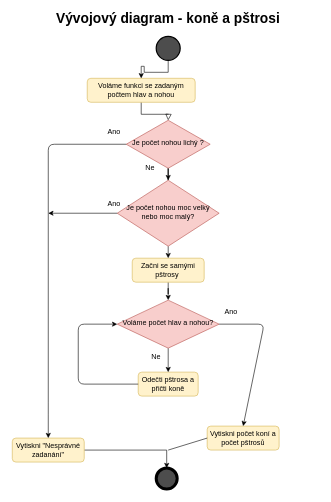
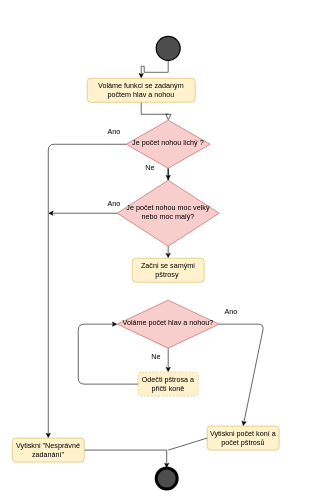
  <mxCell id="0" />
  <mxCell id="1" parent="0" />
  <mxCell id="2" value="" style="rounded=0;html=1;jettySize=auto;orthogonalLoop=1;fontSize=11;endArrow=block;endFill=0;endSize=8;strokeWidth=1;shadow=0;labelBackgroundColor=none;edgeStyle=orthogonalEdgeStyle;entryX=0.5;entryY=0;entryDx=0;entryDy=0;" edge="1" parent="1" source="3"><mxGeometry relative="1" as="geometry"><mxPoint x="280" y="200" as="targetPoint" /></mxGeometry></mxCell>
  <mxCell id="3" value="Voláme funkci se zadaným počtem hlav a nohou" style="rounded=1;whiteSpace=wrap;html=1;fontSize=12;glass=0;strokeWidth=1;shadow=0;fillColor=#fff2cc;strokeColor=#d6b656;" vertex="1" parent="1"><mxGeometry x="145" y="130" width="180" height="40" as="geometry" /></mxCell>
  <mxCell id="4" value="" style="edgeStyle=orthogonalEdgeStyle;rounded=0;orthogonalLoop=1;jettySize=auto;html=1;" edge="1" parent="1" source="5" target="3"><mxGeometry relative="1" as="geometry" /></mxCell>
  <mxCell id="5" value="" style="strokeWidth=2;html=1;shape=mxgraph.flowchart.start_2;whiteSpace=wrap;fillColor=#4D4D4D;" vertex="1" parent="1"><mxGeometry x="260" y="60" width="40" height="40" as="geometry" /></mxCell>
  <mxCell id="6" value="" style="shape=ellipse;html=1;dashed=0;whitespace=wrap;aspect=fixed;strokeWidth=5;perimeter=ellipsePerimeter;fillColor=#4D4D4D;" vertex="1" parent="1"><mxGeometry x="260" y="780" width="35" height="35" as="geometry" /></mxCell>
  <mxCell id="7" value="" style="edgeStyle=orthogonalEdgeStyle;rounded=0;orthogonalLoop=1;jettySize=auto;html=1;" edge="1" parent="1" source="8" target="6"><mxGeometry relative="1" as="geometry" /></mxCell>
  <mxCell id="8" value="Vytiskni &quot;Nesprávné zadanání&quot;" style="rounded=1;whiteSpace=wrap;html=1;fontSize=12;glass=0;strokeWidth=1;shadow=0;fillColor=#fff2cc;strokeColor=#d6b656;" vertex="1" parent="1"><mxGeometry x="20" y="730" width="120" height="40" as="geometry" /></mxCell>
  <mxCell id="9" value="Ano" style="text;html=1;strokeColor=none;fillColor=none;align=center;verticalAlign=middle;whiteSpace=wrap;rounded=0;" vertex="1" parent="1"><mxGeometry x="170" y="210" width="40" height="20" as="geometry" /></mxCell>
- <mxCell id="10" value="Vývojový diagram - koně a pštrosi" style="text;html=1;strokeColor=none;fillColor=none;align=center;verticalAlign=middle;whiteSpace=wrap;rounded=0;fontSize=23;fontStyle=1" vertex="1" parent="1"><mxGeometry x="30" y="20" width="500" height="20" as="geometry" /></mxCell>
  <mxCell id="11" value="" style="edgeStyle=orthogonalEdgeStyle;rounded=0;orthogonalLoop=1;jettySize=auto;html=1;" edge="1" parent="1" source="12" target="19"><mxGeometry relative="1" as="geometry" /></mxCell>
  <mxCell id="12" value="Je počet nohou lichý ?" style="rhombus;whiteSpace=wrap;html=1;shadow=0;fontFamily=Helvetica;fontSize=12;align=center;strokeWidth=1;spacing=6;spacingTop=-4;fillColor=#f8cecc;strokeColor=#b85450;" vertex="1" parent="1"><mxGeometry x="210" y="200" width="140" height="80" as="geometry" /></mxCell>
  <mxCell id="13" value="" style="endArrow=classic;html=1;fontSize=23;exitX=0;exitY=0.5;exitDx=0;exitDy=0;entryX=0.5;entryY=0;entryDx=0;entryDy=0;" edge="1" parent="1" source="12" target="8"><mxGeometry width="50" height="50" relative="1" as="geometry"><mxPoint x="240" y="240" as="sourcePoint" /><mxPoint x="140" y="730" as="targetPoint" /><Array as="points"><mxPoint x="80" y="240" /><mxPoint x="80" y="680" /></Array></mxGeometry></mxCell>
  <mxCell id="14" value="Ne" style="text;html=1;strokeColor=none;fillColor=none;align=center;verticalAlign=middle;whiteSpace=wrap;rounded=0;" vertex="1" parent="1"><mxGeometry x="230" y="270" width="40" height="20" as="geometry" /></mxCell>
- <mxCell id="15" value="" style="edgeStyle=orthogonalEdgeStyle;rounded=0;orthogonalLoop=1;jettySize=auto;html=1;" edge="1" parent="1" source="16" target="23"><mxGeometry relative="1" as="geometry" /></mxCell>
  <mxCell id="16" value="Začni se samými pštrosy&amp;nbsp;" style="rounded=1;whiteSpace=wrap;html=1;fontSize=12;glass=0;strokeWidth=1;shadow=0;fillColor=#fff2cc;strokeColor=#d6b656;" vertex="1" parent="1"><mxGeometry x="220" y="430" width="120" height="40" as="geometry" /></mxCell>
- <mxCell id="17" value="Odečti pštrosa a přičti koně" style="rounded=1;whiteSpace=wrap;html=1;fontSize=12;glass=0;strokeWidth=1;shadow=0;fillColor=#fff2cc;strokeColor=#d6b656;" vertex="1" parent="1"><mxGeometry x="230" y="620" width="100" height="40" as="geometry" /></mxCell>
+ <mxCell id="17" value="Odečti pštrosa a přičti koně" style="rounded=1;whiteSpace=wrap;html=1;fontSize=12;glass=0;strokeWidth=1;shadow=0;fillColor=#fff2cc;strokeColor=#d6b656;dashed=1;" vertex="1" parent="1"><mxGeometry x="230" y="620" width="100" height="40" as="geometry" /></mxCell>
  <mxCell id="18" value="" style="edgeStyle=orthogonalEdgeStyle;rounded=0;orthogonalLoop=1;jettySize=auto;html=1;" edge="1" parent="1" source="19"><mxGeometry relative="1" as="geometry"><mxPoint x="280" y="430" as="targetPoint" /></mxGeometry></mxCell>
  <mxCell id="19" value="Je počet nohou moc velký nebo moc malý?" style="rhombus;whiteSpace=wrap;html=1;shadow=0;fontFamily=Helvetica;fontSize=12;align=center;strokeWidth=1;spacing=6;spacingTop=-4;fillColor=#f8cecc;strokeColor=#b85450;" vertex="1" parent="1"><mxGeometry x="195" y="300" width="170" height="110" as="geometry" /></mxCell>
  <mxCell id="20" value="" style="endArrow=classic;html=1;exitX=0;exitY=0.5;exitDx=0;exitDy=0;" edge="1" parent="1" source="19"><mxGeometry width="50" height="50" relative="1" as="geometry"><mxPoint x="270" y="470" as="sourcePoint" /><mxPoint x="80" y="355" as="targetPoint" /></mxGeometry></mxCell>
  <mxCell id="21" value="Ano" style="text;html=1;strokeColor=none;fillColor=none;align=center;verticalAlign=middle;whiteSpace=wrap;rounded=0;" vertex="1" parent="1"><mxGeometry x="170" y="330" width="40" height="20" as="geometry" /></mxCell>
  <mxCell id="22" value="" style="edgeStyle=orthogonalEdgeStyle;rounded=0;orthogonalLoop=1;jettySize=auto;html=1;" edge="1" parent="1" source="23" target="17"><mxGeometry relative="1" as="geometry" /></mxCell>
  <mxCell id="23" value="Voláme počet hlav a nohou?" style="rhombus;whiteSpace=wrap;html=1;shadow=0;fontFamily=Helvetica;fontSize=12;align=center;strokeWidth=1;spacing=6;spacingTop=-4;fillColor=#f8cecc;strokeColor=#b85450;" vertex="1" parent="1"><mxGeometry x="195" y="500" width="170" height="80" as="geometry" /></mxCell>
  <mxCell id="24" value="Ne" style="text;html=1;strokeColor=none;fillColor=none;align=center;verticalAlign=middle;whiteSpace=wrap;rounded=0;" vertex="1" parent="1"><mxGeometry x="240" y="585" width="40" height="20" as="geometry" /></mxCell>
  <mxCell id="25" value="" style="endArrow=classic;html=1;exitX=0;exitY=0.5;exitDx=0;exitDy=0;entryX=0;entryY=0.5;entryDx=0;entryDy=0;" edge="1" parent="1" source="17" target="23"><mxGeometry width="50" height="50" relative="1" as="geometry"><mxPoint x="270" y="670" as="sourcePoint" /><mxPoint x="130" y="550" as="targetPoint" /><Array as="points"><mxPoint x="130" y="640" /><mxPoint x="130" y="540" /></Array></mxGeometry></mxCell>
  <mxCell id="26" value="Vytiskni počet koní a počet pštrosů" style="rounded=1;whiteSpace=wrap;html=1;fontSize=12;glass=0;strokeWidth=1;shadow=0;fillColor=#fff2cc;strokeColor=#d6b656;" vertex="1" parent="1"><mxGeometry x="345" y="710" width="120" height="40" as="geometry" /></mxCell>
  <mxCell id="27" value="" style="endArrow=classic;html=1;exitX=1;exitY=0.5;exitDx=0;exitDy=0;entryX=0.5;entryY=0;entryDx=0;entryDy=0;" edge="1" parent="1" source="23" target="26"><mxGeometry width="50" height="50" relative="1" as="geometry"><mxPoint x="270" y="670" as="sourcePoint" /><mxPoint x="320" y="620" as="targetPoint" /><Array as="points"><mxPoint x="440" y="540" /></Array></mxGeometry></mxCell>
  <mxCell id="28" value="Ano" style="text;html=1;strokeColor=none;fillColor=none;align=center;verticalAlign=middle;whiteSpace=wrap;rounded=0;" vertex="1" parent="1"><mxGeometry x="365" y="510" width="40" height="20" as="geometry" /></mxCell>
  <mxCell id="29" value="" style="endArrow=none;html=1;entryX=0;entryY=0.5;entryDx=0;entryDy=0;" edge="1" parent="1" target="26"><mxGeometry width="50" height="50" relative="1" as="geometry"><mxPoint x="280" y="750" as="sourcePoint" /><mxPoint x="320" y="620" as="targetPoint" /></mxGeometry></mxCell>
